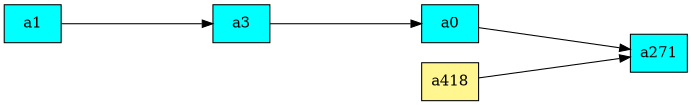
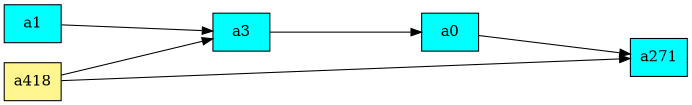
  digraph {
    rankdir=LR
    ranksep=2.0
    node [fillcolor=cyan shape=record style=filled]
    n1 [label="{a1}"]
    n2 [label="{a3}"]
    n3 [label="{a271}"]
    n4 [label="{a0}"]
    n5 [fillcolor=khaki1 label="{a418}"]
    n1 -> n2
    n2 -> n4
    n4 -> n3
+   n5 -> n2
    n5 -> n3
  }
